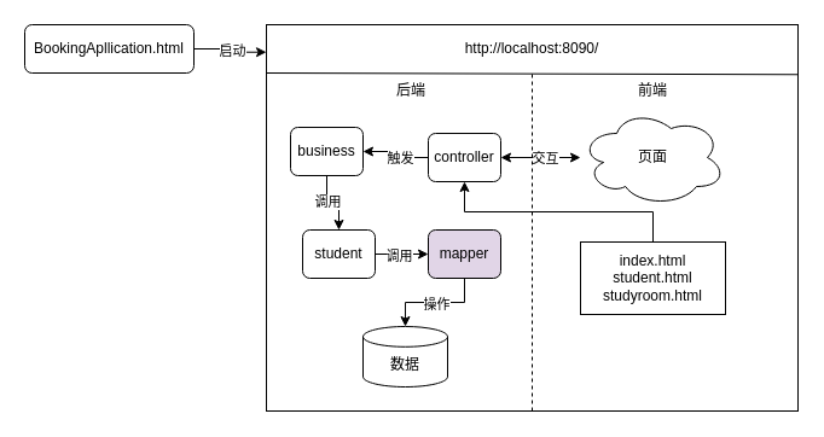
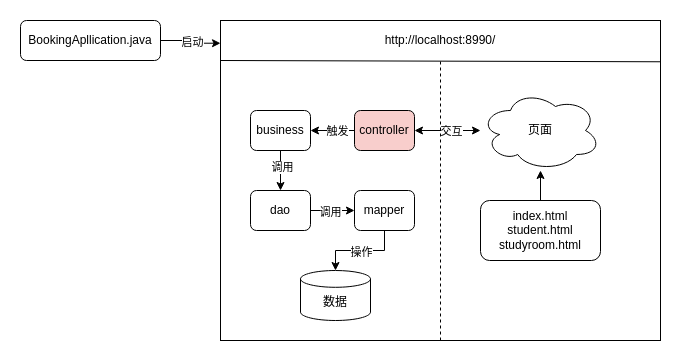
  <mxCell id="0" />
  <mxCell id="1" parent="0" />
- <mxCell id="2" value="BookingApllication.html" style="rounded=1;whiteSpace=wrap;html=1;" vertex="1" parent="1"><mxGeometry x="20" y="20" width="140" height="40" as="geometry" /></mxCell>
+ <mxCell id="2" value="BookingApllication.java" style="rounded=1;whiteSpace=wrap;html=1;" vertex="1" parent="1"><mxGeometry x="20" y="20" width="140" height="40" as="geometry" /></mxCell>
  <mxCell id="3" value="" style="whiteSpace=wrap;html=1;" vertex="1" parent="1"><mxGeometry x="220" y="20" width="440" height="320" as="geometry" /></mxCell>
  <mxCell id="4" style="edgeStyle=orthogonalEdgeStyle;rounded=0;orthogonalLoop=1;jettySize=auto;html=1;exitX=1;exitY=0.5;exitDx=0;exitDy=0;entryX=0;entryY=0.071;entryDx=0;entryDy=0;entryPerimeter=0;" edge="1" parent="1" source="2" target="3"><mxGeometry relative="1" as="geometry" /></mxCell>
  <mxCell id="5" value="启动" style="edgeLabel;html=1;align=center;verticalAlign=middle;resizable=0;points=[];" vertex="1" connectable="0" parent="4"><mxGeometry x="0.002" y="1" relative="1" as="geometry"><mxPoint as="offset" /></mxGeometry></mxCell>
  <mxCell id="6" value="" style="endArrow=none;dashed=1;html=1;rounded=0;exitX=0.5;exitY=1;exitDx=0;exitDy=0;" edge="1" parent="1" source="3"><mxGeometry width="50" height="50" relative="1" as="geometry"><mxPoint x="410" y="220" as="sourcePoint" /><mxPoint x="440" y="60" as="targetPoint" /></mxGeometry></mxCell>
  <mxCell id="7" value="" style="endArrow=none;html=1;rounded=0;entryX=1.001;entryY=0.129;entryDx=0;entryDy=0;entryPerimeter=0;" edge="1" parent="1" target="3"><mxGeometry width="50" height="50" relative="1" as="geometry"><mxPoint x="220" y="60" as="sourcePoint" /><mxPoint x="620" y="60" as="targetPoint" /></mxGeometry></mxCell>
- <mxCell id="8" value="后端" style="text;html=1;align=center;verticalAlign=middle;whiteSpace=wrap;rounded=0;" vertex="1" parent="1"><mxGeometry x="310" y="60" width="60" height="30" as="geometry" /></mxCell>
- <mxCell id="9" value="前端" style="text;html=1;align=center;verticalAlign=middle;whiteSpace=wrap;rounded=0;" vertex="1" parent="1"><mxGeometry x="510" y="60" width="60" height="30" as="geometry" /></mxCell>
  <mxCell id="10" style="edgeStyle=orthogonalEdgeStyle;rounded=0;orthogonalLoop=1;jettySize=auto;html=1;entryX=1;entryY=0.5;entryDx=0;entryDy=0;startArrow=classic;startFill=1;" edge="1" parent="1" source="12" target="17"><mxGeometry relative="1" as="geometry" /></mxCell>
  <mxCell id="11" value="交互" style="edgeLabel;html=1;align=center;verticalAlign=middle;resizable=0;points=[];" vertex="1" connectable="0" parent="10"><mxGeometry x="-0.36" y="1" relative="1" as="geometry"><mxPoint x="-9" y="-1" as="offset" /></mxGeometry></mxCell>
  <mxCell id="12" value="页面" style="ellipse;shape=cloud;whiteSpace=wrap;html=1;" vertex="1" parent="1"><mxGeometry x="480" y="90" width="120" height="80" as="geometry" /></mxCell>
- <mxCell id="13" style="edgeStyle=orthogonalEdgeStyle;rounded=0;orthogonalLoop=1;jettySize=auto;html=1;exitX=0.5;exitY=0;exitDx=0;exitDy=0;" edge="1" parent="1" source="14" target="17"><mxGeometry relative="1" as="geometry" /></mxCell>
- <mxCell id="14" value="index.html&lt;div&gt;student.html&lt;/div&gt;&lt;div&gt;studyroom.html&lt;/div&gt;" style="whiteSpace=wrap;html=1;rounded=0;" vertex="1" parent="1"><mxGeometry x="480" y="200" width="120" height="60" as="geometry" /></mxCell>
+ <mxCell id="13" style="edgeStyle=orthogonalEdgeStyle;rounded=0;orthogonalLoop=1;jettySize=auto;html=1;exitX=0.5;exitY=0;exitDx=0;exitDy=0;" edge="1" parent="1" source="14" target="12"><mxGeometry relative="1" as="geometry" /></mxCell>
+ <mxCell id="14" value="index.html&lt;div&gt;student.html&lt;/div&gt;&lt;div&gt;studyroom.html&lt;/div&gt;" style="rounded=1;whiteSpace=wrap;html=1;" vertex="1" parent="1"><mxGeometry x="480" y="200" width="120" height="60" as="geometry" /></mxCell>
  <mxCell id="15" style="edgeStyle=orthogonalEdgeStyle;rounded=0;orthogonalLoop=1;jettySize=auto;html=1;exitX=0;exitY=0.5;exitDx=0;exitDy=0;" edge="1" parent="1" source="17" target="20"><mxGeometry relative="1" as="geometry" /></mxCell>
  <mxCell id="16" value="触发" style="edgeLabel;html=1;align=center;verticalAlign=middle;resizable=0;points=[];" vertex="1" connectable="0" parent="15"><mxGeometry x="-0.173" relative="1" as="geometry"><mxPoint as="offset" /></mxGeometry></mxCell>
- <mxCell id="17" value="controller" style="rounded=1;whiteSpace=wrap;html=1;" vertex="1" parent="1"><mxGeometry x="354" y="110" width="60" height="40" as="geometry" /></mxCell>
+ <mxCell id="17" value="controller" style="rounded=1;whiteSpace=wrap;html=1;fillColor=#f8cecc;" vertex="1" parent="1"><mxGeometry x="354" y="110" width="60" height="40" as="geometry" /></mxCell>
  <mxCell id="18" style="edgeStyle=orthogonalEdgeStyle;rounded=0;orthogonalLoop=1;jettySize=auto;html=1;entryX=0.5;entryY=0;entryDx=0;entryDy=0;" edge="1" parent="1" source="20" target="23"><mxGeometry relative="1" as="geometry" /></mxCell>
  <mxCell id="19" value="调用" style="edgeLabel;html=1;align=center;verticalAlign=middle;resizable=0;points=[];" vertex="1" connectable="0" parent="18"><mxGeometry x="-0.177" y="1" relative="1" as="geometry"><mxPoint as="offset" /></mxGeometry></mxCell>
- <mxCell id="20" value="business" style="rounded=1;whiteSpace=wrap;html=1;" vertex="1" parent="1"><mxGeometry x="240" y="105" width="60" height="40" as="geometry" /></mxCell>
+ <mxCell id="20" value="business" style="rounded=1;whiteSpace=wrap;html=1;" vertex="1" parent="1"><mxGeometry x="250" y="110" width="60" height="40" as="geometry" /></mxCell>
  <mxCell id="21" style="edgeStyle=orthogonalEdgeStyle;rounded=0;orthogonalLoop=1;jettySize=auto;html=1;exitX=1;exitY=0.5;exitDx=0;exitDy=0;entryX=0;entryY=0.5;entryDx=0;entryDy=0;" edge="1" parent="1" source="23" target="24"><mxGeometry relative="1" as="geometry" /></mxCell>
  <mxCell id="22" value="调用" style="edgeLabel;html=1;align=center;verticalAlign=middle;resizable=0;points=[];" vertex="1" connectable="0" parent="21"><mxGeometry x="-0.145" y="-1" relative="1" as="geometry"><mxPoint as="offset" /></mxGeometry></mxCell>
- <mxCell id="23" value="student" style="rounded=1;whiteSpace=wrap;html=1;" vertex="1" parent="1"><mxGeometry x="250" y="190" width="60" height="40" as="geometry" /></mxCell>
- <mxCell id="24" value="mapper" style="rounded=1;whiteSpace=wrap;html=1;fillColor=#e1d5e7;" vertex="1" parent="1"><mxGeometry x="354" y="190" width="60" height="40" as="geometry" /></mxCell>
+ <mxCell id="23" value="dao" style="rounded=1;whiteSpace=wrap;html=1;" vertex="1" parent="1"><mxGeometry x="250" y="190" width="60" height="40" as="geometry" /></mxCell>
+ <mxCell id="24" value="mapper" style="rounded=1;whiteSpace=wrap;html=1;" vertex="1" parent="1"><mxGeometry x="354" y="190" width="60" height="40" as="geometry" /></mxCell>
  <mxCell id="25" value="数据" style="shape=cylinder3;whiteSpace=wrap;html=1;boundedLbl=1;backgroundOutline=1;size=8.4;" vertex="1" parent="1"><mxGeometry x="300" y="270" width="70" height="50" as="geometry" /></mxCell>
  <mxCell id="26" style="edgeStyle=orthogonalEdgeStyle;rounded=0;orthogonalLoop=1;jettySize=auto;html=1;exitX=0.5;exitY=1;exitDx=0;exitDy=0;entryX=0.5;entryY=0;entryDx=0;entryDy=0;entryPerimeter=0;" edge="1" parent="1" source="24" target="25"><mxGeometry relative="1" as="geometry" /></mxCell>
  <mxCell id="27" value="操作" style="edgeLabel;html=1;align=center;verticalAlign=middle;resizable=0;points=[];" vertex="1" connectable="0" parent="26"><mxGeometry x="-0.097" y="1" relative="1" as="geometry"><mxPoint x="-4" as="offset" /></mxGeometry></mxCell>
- <mxCell id="28" value="http://localhost:8090/" style="text;html=1;align=center;verticalAlign=middle;whiteSpace=wrap;rounded=0;" vertex="1" parent="1"><mxGeometry x="410" y="25" width="60" height="30" as="geometry" /></mxCell>
+ <mxCell id="28" value="http://localhost:8990/" style="text;html=1;align=center;verticalAlign=middle;whiteSpace=wrap;rounded=0;" vertex="1" parent="1"><mxGeometry x="410" y="25" width="60" height="30" as="geometry" /></mxCell>
